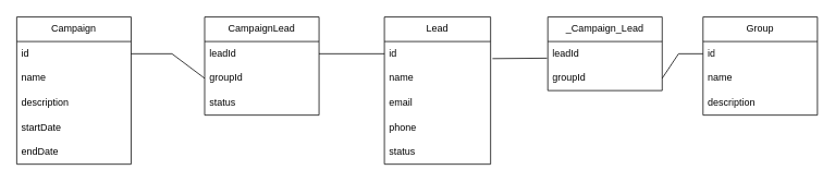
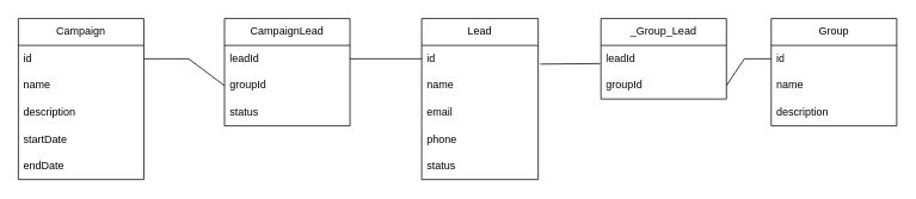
  <mxCell id="0" />
  <mxCell id="1" parent="0" />
  <mxCell id="2" value="Lead" style="swimlane;fontStyle=0;childLayout=stackLayout;horizontal=1;startSize=30;horizontalStack=0;resizeParent=1;resizeParentMax=0;resizeLast=0;collapsible=1;marginBottom=0;whiteSpace=wrap;html=1;" vertex="1" parent="1"><mxGeometry x="470" y="20" width="130" height="180" as="geometry"><mxRectangle x="170" y="180" width="70" height="30" as="alternateBounds" /></mxGeometry></mxCell>
  <mxCell id="3" value="id" style="text;strokeColor=none;fillColor=none;align=left;verticalAlign=middle;spacingLeft=4;spacingRight=4;overflow=hidden;points=[[0,0.5],[1,0.5]];portConstraint=eastwest;rotatable=0;whiteSpace=wrap;html=1;" vertex="1" parent="2"><mxGeometry y="30" width="130" height="30" as="geometry" /></mxCell>
  <mxCell id="4" value="name" style="text;strokeColor=none;fillColor=none;align=left;verticalAlign=middle;spacingLeft=4;spacingRight=4;overflow=hidden;points=[[0,0.5],[1,0.5]];portConstraint=eastwest;rotatable=0;whiteSpace=wrap;html=1;" vertex="1" parent="2"><mxGeometry y="60" width="130" height="30" as="geometry" /></mxCell>
  <mxCell id="5" value="email" style="text;strokeColor=none;fillColor=none;align=left;verticalAlign=middle;spacingLeft=4;spacingRight=4;overflow=hidden;points=[[0,0.5],[1,0.5]];portConstraint=eastwest;rotatable=0;whiteSpace=wrap;html=1;" vertex="1" parent="2"><mxGeometry y="90" width="130" height="30" as="geometry" /></mxCell>
  <mxCell id="6" value="phone" style="text;strokeColor=none;fillColor=none;align=left;verticalAlign=middle;spacingLeft=4;spacingRight=4;overflow=hidden;points=[[0,0.5],[1,0.5]];portConstraint=eastwest;rotatable=0;whiteSpace=wrap;html=1;" vertex="1" parent="2"><mxGeometry y="120" width="130" height="30" as="geometry" /></mxCell>
  <mxCell id="7" value="status" style="text;strokeColor=none;fillColor=none;align=left;verticalAlign=middle;spacingLeft=4;spacingRight=4;overflow=hidden;points=[[0,0.5],[1,0.5]];portConstraint=eastwest;rotatable=0;whiteSpace=wrap;html=1;" vertex="1" parent="2"><mxGeometry y="150" width="130" height="30" as="geometry" /></mxCell>
  <mxCell id="8" value="Group" style="swimlane;fontStyle=0;childLayout=stackLayout;horizontal=1;startSize=30;horizontalStack=0;resizeParent=1;resizeParentMax=0;resizeLast=0;collapsible=1;marginBottom=0;whiteSpace=wrap;html=1;" vertex="1" parent="1"><mxGeometry x="860" y="20" width="140" height="120" as="geometry" /></mxCell>
  <mxCell id="9" value="id" style="text;strokeColor=none;fillColor=none;align=left;verticalAlign=middle;spacingLeft=4;spacingRight=4;overflow=hidden;points=[[0,0.5],[1,0.5]];portConstraint=eastwest;rotatable=0;whiteSpace=wrap;html=1;" vertex="1" parent="8"><mxGeometry y="30" width="140" height="30" as="geometry" /></mxCell>
  <mxCell id="10" value="name" style="text;strokeColor=none;fillColor=none;align=left;verticalAlign=middle;spacingLeft=4;spacingRight=4;overflow=hidden;points=[[0,0.5],[1,0.5]];portConstraint=eastwest;rotatable=0;whiteSpace=wrap;html=1;" vertex="1" parent="8"><mxGeometry y="60" width="140" height="30" as="geometry" /></mxCell>
  <mxCell id="11" value="description" style="text;strokeColor=none;fillColor=none;align=left;verticalAlign=middle;spacingLeft=4;spacingRight=4;overflow=hidden;points=[[0,0.5],[1,0.5]];portConstraint=eastwest;rotatable=0;whiteSpace=wrap;html=1;" vertex="1" parent="8"><mxGeometry y="90" width="140" height="30" as="geometry" /></mxCell>
- <mxCell id="12" value="_Campaign_Lead" style="swimlane;fontStyle=0;childLayout=stackLayout;horizontal=1;startSize=30;horizontalStack=0;resizeParent=1;resizeParentMax=0;resizeLast=0;collapsible=1;marginBottom=0;whiteSpace=wrap;html=1;" vertex="1" parent="1"><mxGeometry x="670" y="20" width="140" height="90" as="geometry" /></mxCell>
+ <mxCell id="12" value="_Group_Lead" style="swimlane;fontStyle=0;childLayout=stackLayout;horizontal=1;startSize=30;horizontalStack=0;resizeParent=1;resizeParentMax=0;resizeLast=0;collapsible=1;marginBottom=0;whiteSpace=wrap;html=1;" vertex="1" parent="1"><mxGeometry x="670" y="20" width="140" height="90" as="geometry" /></mxCell>
  <mxCell id="13" value="leadId" style="text;strokeColor=none;fillColor=none;align=left;verticalAlign=middle;spacingLeft=4;spacingRight=4;overflow=hidden;points=[[0,0.5],[1,0.5]];portConstraint=eastwest;rotatable=0;whiteSpace=wrap;html=1;" vertex="1" parent="12"><mxGeometry y="30" width="140" height="30" as="geometry" /></mxCell>
  <mxCell id="14" value="groupId" style="text;strokeColor=none;fillColor=none;align=left;verticalAlign=middle;spacingLeft=4;spacingRight=4;overflow=hidden;points=[[0,0.5],[1,0.5]];portConstraint=eastwest;rotatable=0;whiteSpace=wrap;html=1;" vertex="1" parent="12"><mxGeometry y="60" width="140" height="30" as="geometry" /></mxCell>
  <mxCell id="15" value="" style="endArrow=none;html=1;rounded=0;entryX=-0.007;entryY=0.679;entryDx=0;entryDy=0;entryPerimeter=0;exitX=1.018;exitY=0.698;exitDx=0;exitDy=0;exitPerimeter=0;" edge="1" parent="1" source="3" target="13"><mxGeometry width="50" height="50" relative="1" as="geometry"><mxPoint x="600" y="95" as="sourcePoint" /><mxPoint x="640" y="45" as="targetPoint" /></mxGeometry></mxCell>
  <mxCell id="16" value="" style="endArrow=none;html=1;rounded=0;exitX=1;exitY=0.5;exitDx=0;exitDy=0;entryX=0;entryY=0.5;entryDx=0;entryDy=0;" edge="1" parent="1" source="14" target="9"><mxGeometry width="50" height="50" relative="1" as="geometry"><mxPoint x="800" y="85" as="sourcePoint" /><mxPoint x="850" y="35" as="targetPoint" /><Array as="points"><mxPoint x="830" y="65" /></Array></mxGeometry></mxCell>
  <mxCell id="17" value="Campaign" style="swimlane;fontStyle=0;childLayout=stackLayout;horizontal=1;startSize=30;horizontalStack=0;resizeParent=1;resizeParentMax=0;resizeLast=0;collapsible=1;marginBottom=0;whiteSpace=wrap;html=1;" vertex="1" parent="1"><mxGeometry x="20" y="20" width="140" height="180" as="geometry" /></mxCell>
  <mxCell id="18" value="id" style="text;strokeColor=none;fillColor=none;align=left;verticalAlign=middle;spacingLeft=4;spacingRight=4;overflow=hidden;points=[[0,0.5],[1,0.5]];portConstraint=eastwest;rotatable=0;whiteSpace=wrap;html=1;" vertex="1" parent="17"><mxGeometry y="30" width="140" height="30" as="geometry" /></mxCell>
  <mxCell id="19" value="name" style="text;strokeColor=none;fillColor=none;align=left;verticalAlign=middle;spacingLeft=4;spacingRight=4;overflow=hidden;points=[[0,0.5],[1,0.5]];portConstraint=eastwest;rotatable=0;whiteSpace=wrap;html=1;" vertex="1" parent="17"><mxGeometry y="60" width="140" height="30" as="geometry" /></mxCell>
  <mxCell id="20" value="description" style="text;strokeColor=none;fillColor=none;align=left;verticalAlign=middle;spacingLeft=4;spacingRight=4;overflow=hidden;points=[[0,0.5],[1,0.5]];portConstraint=eastwest;rotatable=0;whiteSpace=wrap;html=1;" vertex="1" parent="17"><mxGeometry y="90" width="140" height="30" as="geometry" /></mxCell>
  <mxCell id="21" value="startDate" style="text;strokeColor=none;fillColor=none;align=left;verticalAlign=middle;spacingLeft=4;spacingRight=4;overflow=hidden;points=[[0,0.5],[1,0.5]];portConstraint=eastwest;rotatable=0;whiteSpace=wrap;html=1;" vertex="1" parent="17"><mxGeometry y="120" width="140" height="30" as="geometry" /></mxCell>
  <mxCell id="22" value="endDate" style="text;strokeColor=none;fillColor=none;align=left;verticalAlign=middle;spacingLeft=4;spacingRight=4;overflow=hidden;points=[[0,0.5],[1,0.5]];portConstraint=eastwest;rotatable=0;whiteSpace=wrap;html=1;" vertex="1" parent="17"><mxGeometry y="150" width="140" height="30" as="geometry" /></mxCell>
  <mxCell id="23" value="CampaignLead" style="swimlane;fontStyle=0;childLayout=stackLayout;horizontal=1;startSize=30;horizontalStack=0;resizeParent=1;resizeParentMax=0;resizeLast=0;collapsible=1;marginBottom=0;whiteSpace=wrap;html=1;" vertex="1" parent="1"><mxGeometry x="250" y="20" width="140" height="120" as="geometry" /></mxCell>
  <mxCell id="24" value="leadId" style="text;strokeColor=none;fillColor=none;align=left;verticalAlign=middle;spacingLeft=4;spacingRight=4;overflow=hidden;points=[[0,0.5],[1,0.5]];portConstraint=eastwest;rotatable=0;whiteSpace=wrap;html=1;" vertex="1" parent="23"><mxGeometry y="30" width="140" height="30" as="geometry" /></mxCell>
  <mxCell id="25" value="groupId" style="text;strokeColor=none;fillColor=none;align=left;verticalAlign=middle;spacingLeft=4;spacingRight=4;overflow=hidden;points=[[0,0.5],[1,0.5]];portConstraint=eastwest;rotatable=0;whiteSpace=wrap;html=1;" vertex="1" parent="23"><mxGeometry y="60" width="140" height="30" as="geometry" /></mxCell>
  <mxCell id="26" value="status" style="text;strokeColor=none;fillColor=none;align=left;verticalAlign=middle;spacingLeft=4;spacingRight=4;overflow=hidden;points=[[0,0.5],[1,0.5]];portConstraint=eastwest;rotatable=0;whiteSpace=wrap;html=1;" vertex="1" parent="23"><mxGeometry y="90" width="140" height="30" as="geometry" /></mxCell>
  <mxCell id="27" value="" style="endArrow=none;html=1;rounded=0;entryX=0;entryY=0.5;entryDx=0;entryDy=0;exitX=1;exitY=0.5;exitDx=0;exitDy=0;" edge="1" parent="1" source="24" target="3"><mxGeometry width="50" height="50" relative="1" as="geometry"><mxPoint x="400" y="55" as="sourcePoint" /><mxPoint x="450" y="5" as="targetPoint" /></mxGeometry></mxCell>
  <mxCell id="28" value="" style="endArrow=none;html=1;rounded=0;exitX=1;exitY=0.5;exitDx=0;exitDy=0;entryX=0;entryY=0.5;entryDx=0;entryDy=0;" edge="1" parent="1" source="18" target="25"><mxGeometry width="50" height="50" relative="1" as="geometry"><mxPoint y="95" as="sourcePoint" x="310" /><mxPoint x="360" y="45" as="targetPoint" /><Array as="points"><mxPoint x="210" y="65" /></Array></mxGeometry></mxCell>
